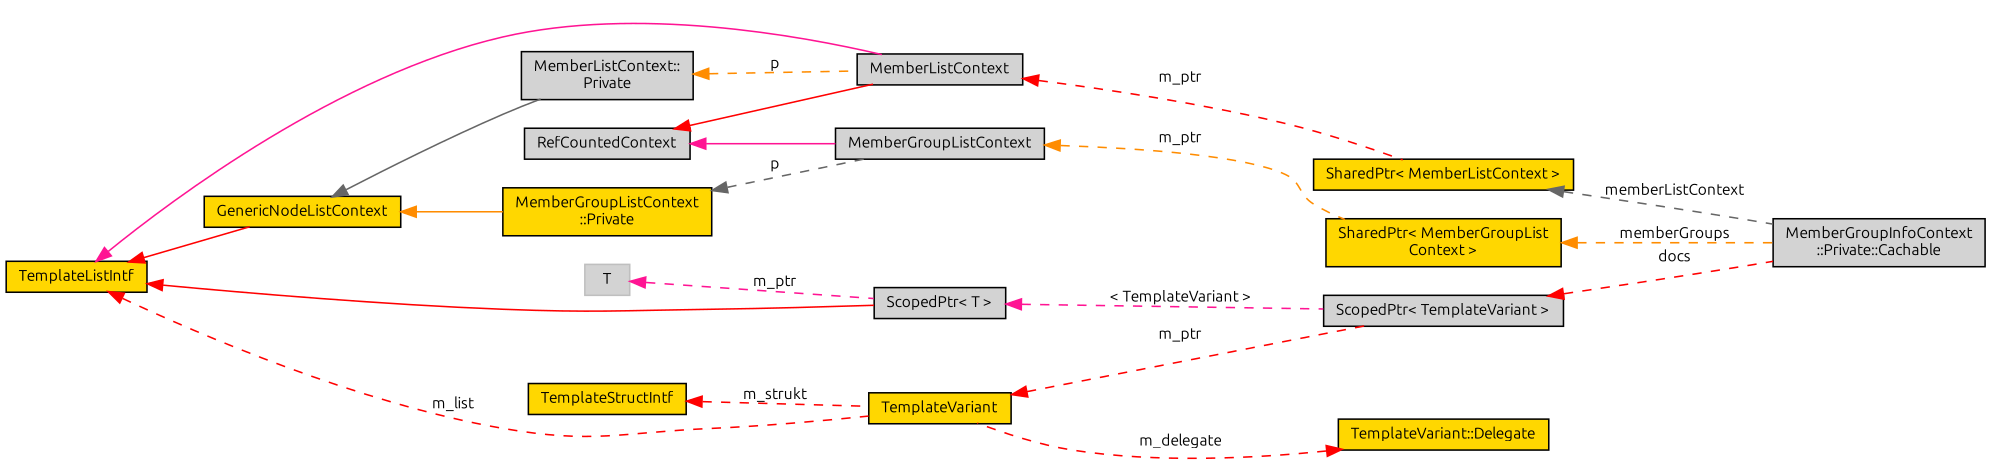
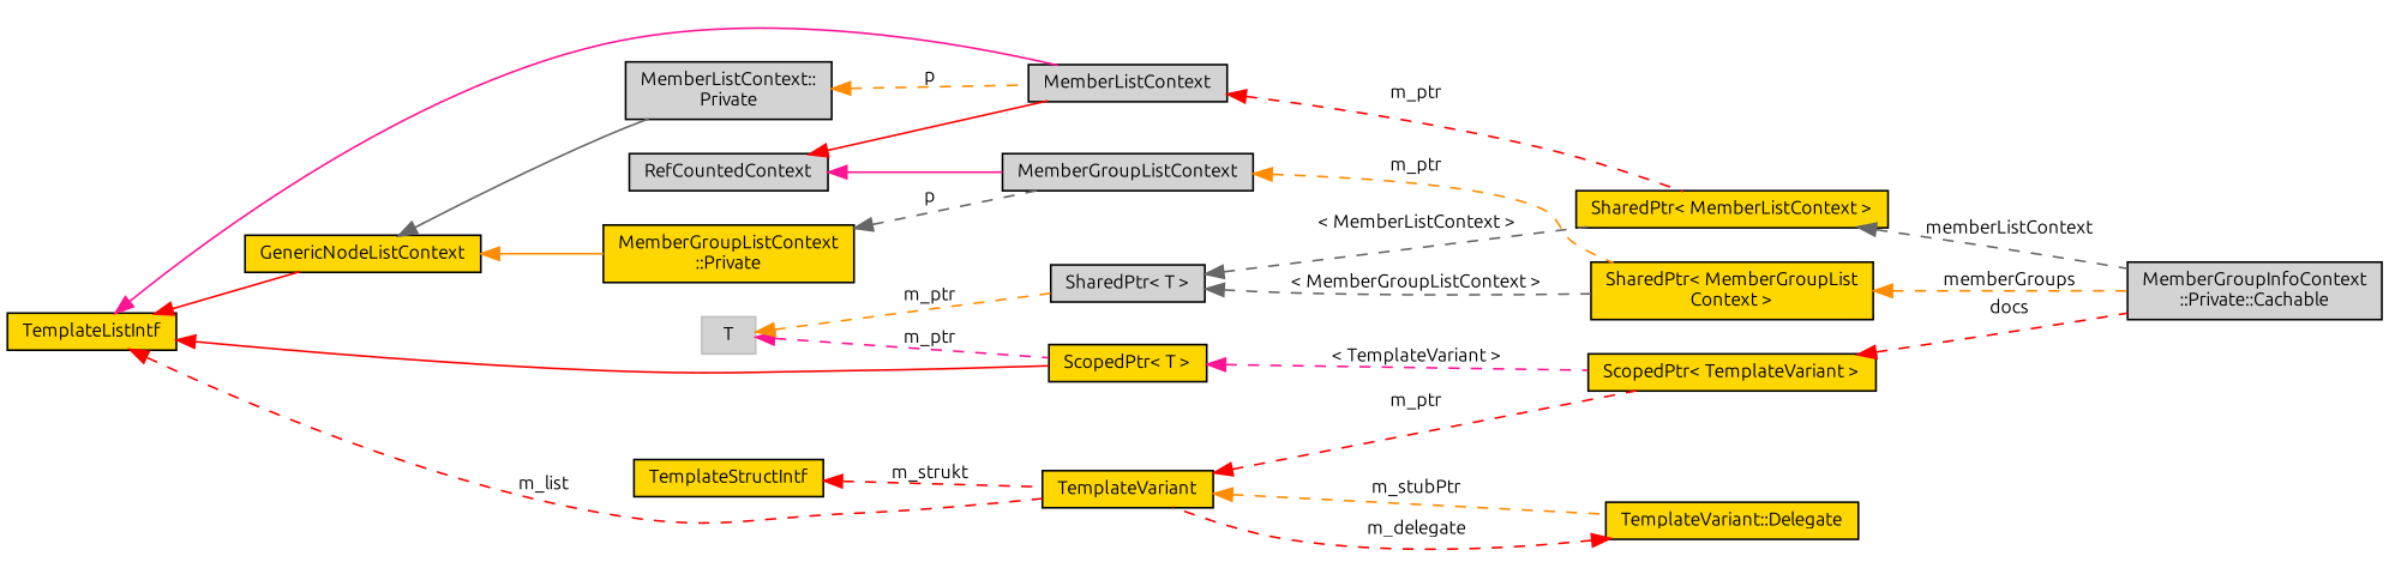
  digraph {
    fontname=Ubuntu
    rankdir=LR
    node [color=black fillcolor=lightgrey fontname=Ubuntu fontsize=10 shape=record style=filled]
    edge [color=red dir=back fontname=Ubuntu fontsize=10 labelfontname=Helvetica labelfontsize=10 style=dashed]
    n1 [fontcolor=black height=0.2 label="MemberGroupInfoContext\l::Private::Cachable" width=0.4]
    n2 [fillcolor=gold height=0.2 label="SharedPtr\< MemberGroupList\lContext \>" width=0.4]
    n3 [height=0.2 label=MemberGroupListContext width=0.4]
    n4 [height=0.2 label=RefCountedContext width=0.4]
    n5 [height=0.2 label=MemberListContext width=0.4]
    n6 [fillcolor=gold height=0.2 label="SharedPtr\< MemberListContext \>" width=0.4]
    n7 [fillcolor=gold height=0.2 label=TemplateListIntf width=0.4]
    n8 [fillcolor=gold height=0.2 label=GenericNodeListContext width=0.4]
    n9 [fillcolor=gold height=0.2 label=TemplateVariant width=0.4]
-   n10 [height=0.2 label="ScopedPtr\< T \>" width=0.4]
+   n10 [fillcolor=gold height=0.2 label="ScopedPtr\< T \>" width=0.4]
    n11 [fillcolor=gold height=0.2 label="MemberGroupListContext\l::Private" width=0.4]
    n12 [height=0.2 label="MemberListContext::\lPrivate" width=0.4]
-   n13 [height=0.2 label="ScopedPtr\< TemplateVariant \>" width=0.4]
+   n13 [fillcolor=gold height=0.2 label="ScopedPtr\< TemplateVariant \>" width=0.4]
    n14 [fillcolor=gold height=0.2 label="TemplateVariant::Delegate" width=0.4]
+   n15 [height=0.2 label="SharedPtr\< T \>" width=0.4]
    n16 [color=grey75 height=0.2 label=T width=0.4]
    n17 [fillcolor=gold height=0.2 label=TemplateStructIntf width=0.4]
    n2 -> n1 [color=darkorange label=" memberGroups"]
    n3 -> n2 [color=darkorange label=" m_ptr"]
    n4 -> n3 [color=deeppink style=solid]
    n4 -> n5 [style=solid]
    n5 -> n6 [label=" m_ptr"]
    n6 -> n1 [color=gray40 label=" memberListContext"]
    n7 -> n5 [color=deeppink style=solid]
    n7 -> n8 [style=solid]
    n7 -> n9 [label=" m_list"]
    n7 -> n10 [style=solid]
    n8 -> n11 [color=darkorange style=solid]
    n8 -> n12 [color=gray40 style=solid]
    n9 -> n13 [label=" m_ptr"]
+   n9 -> n14 [color=darkorange label=" m_stubPtr"]
    n10 -> n13 [color=deeppink label=" \< TemplateVariant \>"]
    n11 -> n3 [color=gray40 label=" p"]
    n12 -> n5 [color=darkorange label=" p"]
    n13 -> n1 [label=" docs"]
    n14 -> n9 [label=" m_delegate"]
+   n15 -> n2 [color=gray40 label=" \< MemberGroupListContext \>"]
+   n15 -> n6 [color=gray40 label=" \< MemberListContext \>"]
    n16 -> n10 [color=deeppink label=" m_ptr"]
+   n16 -> n15 [color=darkorange label=" m_ptr"]
    n17 -> n9 [label=" m_strukt"]
  }
